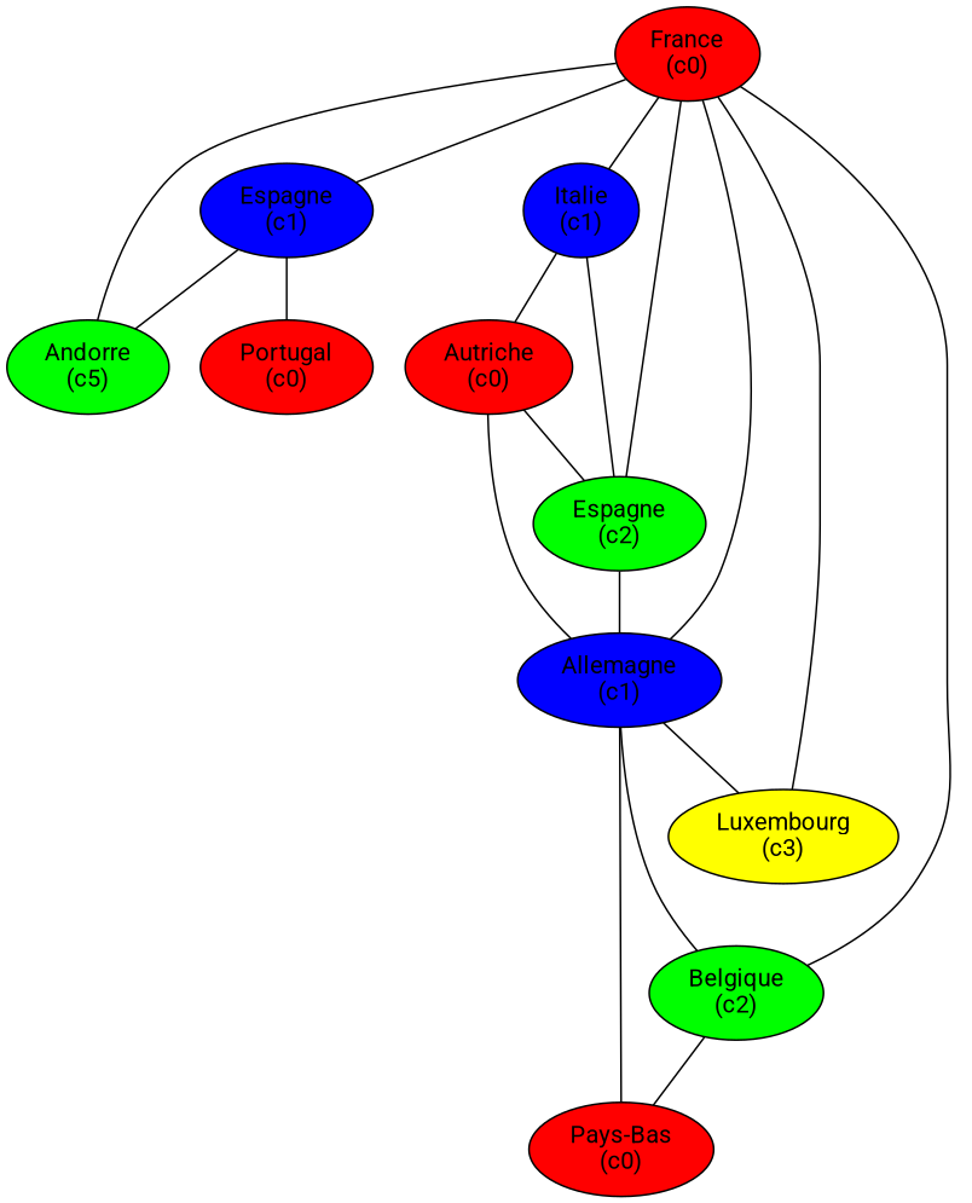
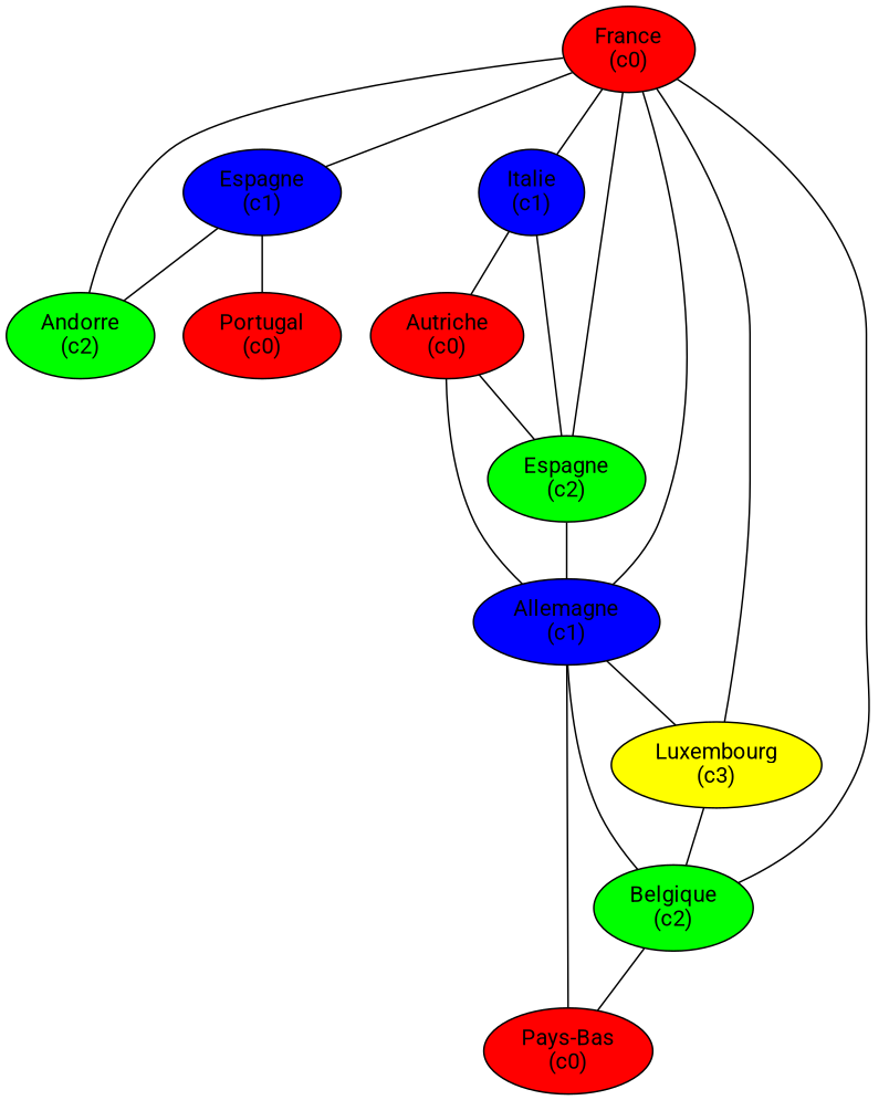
  graph {
    fontname=Roboto
    node [fillcolor=red fontname=Roboto style=filled]
    edge [fontname=Roboto]
    n1 [label="France\n(c0)"]
    n2 [fillcolor=blue label="Espagne\n(c1)"]
-   n3 [fillcolor=green label="Andorre\n(c5)"]
+   n3 [fillcolor=green label="Andorre\n(c2)"]
    n4 [fillcolor=blue label="Italie\n(c1)"]
    n5 [fillcolor=green label="Espagne\n(c2)"]
    n6 [fillcolor=blue label="Allemagne\n(c1)"]
    n7 [fillcolor=yellow label="Luxembourg\n(c3)"]
    n8 [fillcolor=green label="Belgique\n(c2)"]
    n9 [label="Portugal\n(c0)"]
    n10 [label="Autriche\n(c0)"]
    n11 [label="Pays-Bas\n(c0)"]
    n1 -- n2
    n1 -- n3
    n1 -- n4
    n1 -- n5
    n1 -- n6
    n1 -- n7
    n1 -- n8
    n2 -- n3
    n2 -- n9
    n4 -- n5
    n4 -- n10
    n5 -- n6
    n6 -- n7
    n6 -- n8
    n6 -- n11
+   n7 -- n8
    n8 -- n11
    n10 -- n5
    n10 -- n6
  }
